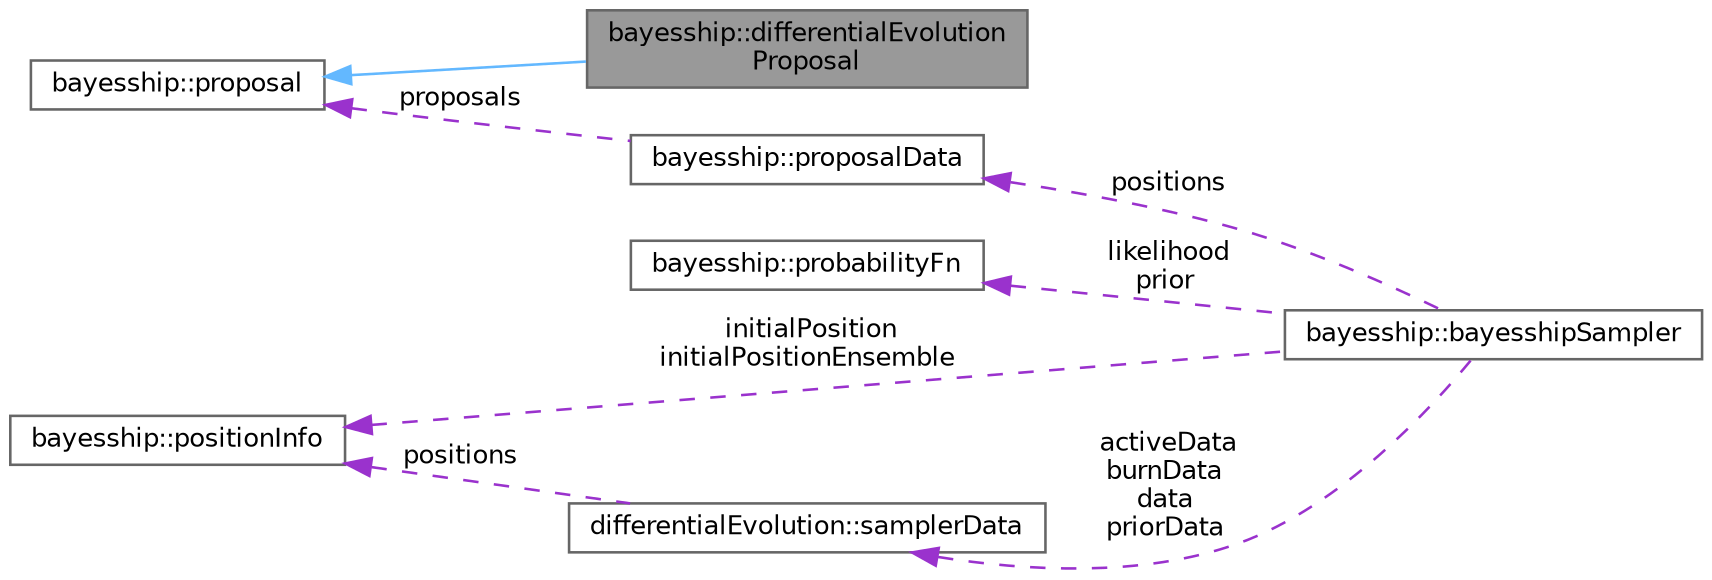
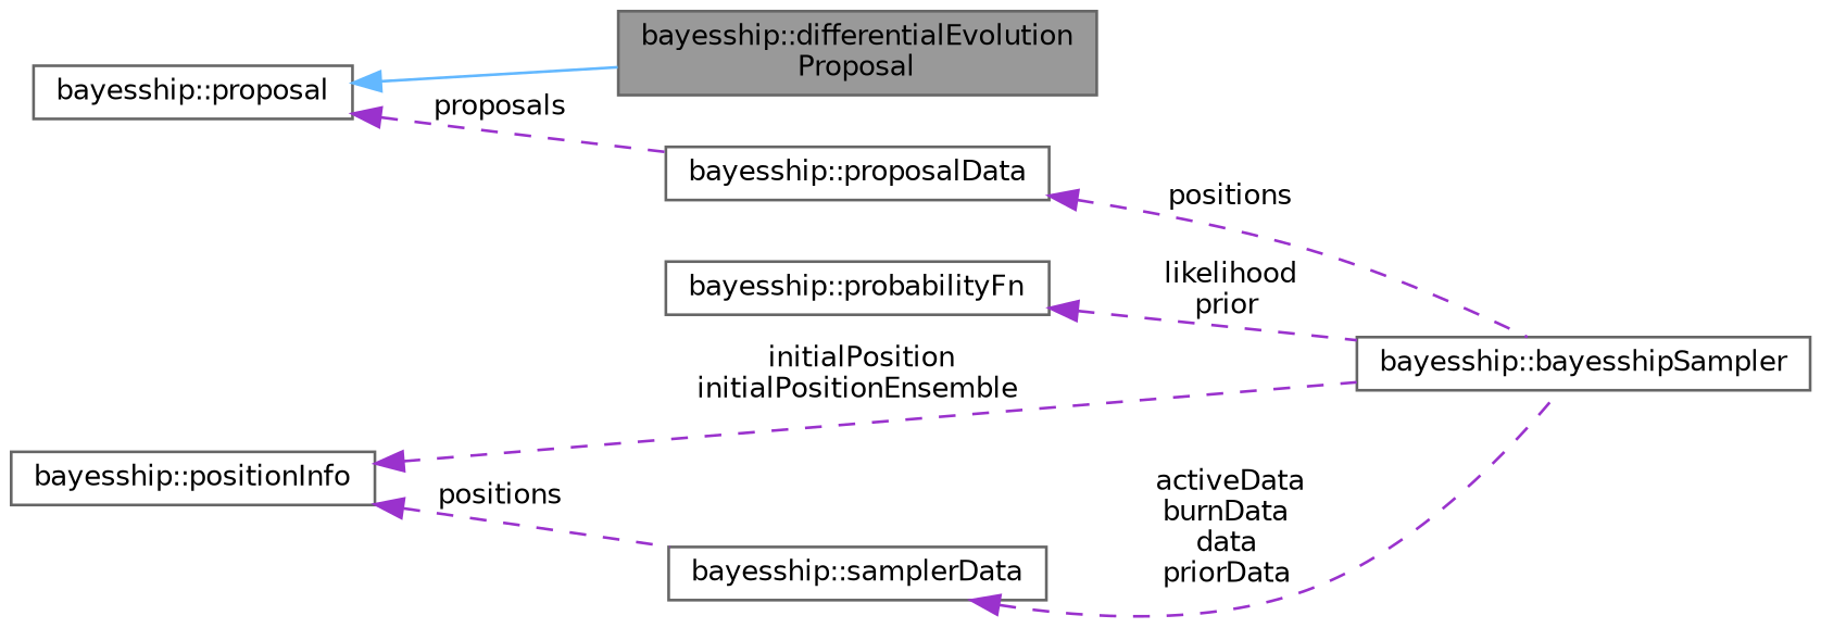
  digraph {
    rankdir=LR
    node [color=gray40 fillcolor=white fontname=Helvetica fontsize=10 shape=box style=filled]
    edge [color=darkorchid3 dir=back fontname=Helvetica fontsize=10 labelfontname=Helvetica labelfontsize=10 style=dashed]
    n1 [fillcolor=grey60 fontcolor=black height=0.2 label="bayesship::differentialEvolution\lProposal" width=0.4]
    n2 [height=0.2 label="bayesship::proposal" width=0.4]
    n3 [height=0.2 label="bayesship::proposalData" width=0.4]
    n4 [height=0.2 label="bayesship::bayesshipSampler" width=0.4]
    n5 [height=0.2 label="bayesship::probabilityFn" width=0.4]
    n6 [height=0.2 label="bayesship::positionInfo" width=0.4]
-   n7 [height=0.2 label="differentialEvolution::samplerData" width=0.4]
+   n7 [height=0.2 label="bayesship::samplerData" width=0.4]
    n2 -> n1 [color=steelblue1 style=solid]
    n2 -> n3 [label=" proposals"]
    n3 -> n4 [label=" positions"]
    n5 -> n4 [label=" likelihood\nprior"]
    n6 -> n4 [label=" initialPosition\ninitialPositionEnsemble"]
    n6 -> n7 [label=" positions"]
    n7 -> n4 [label=" activeData\nburnData\ndata\npriorData"]
  }
